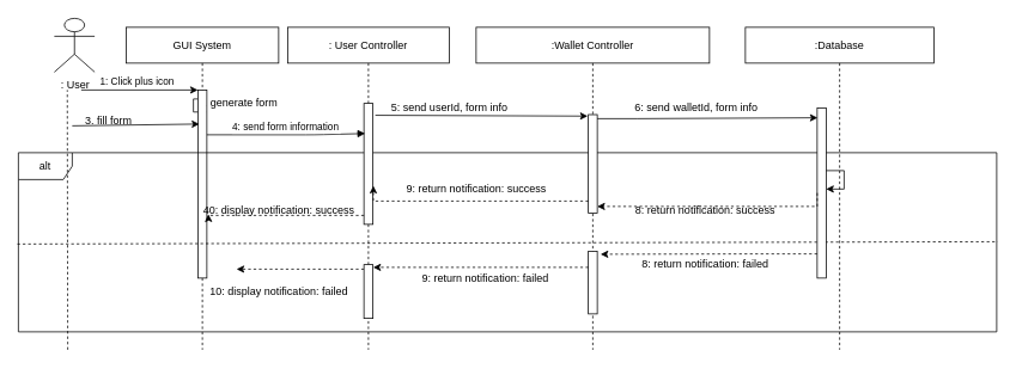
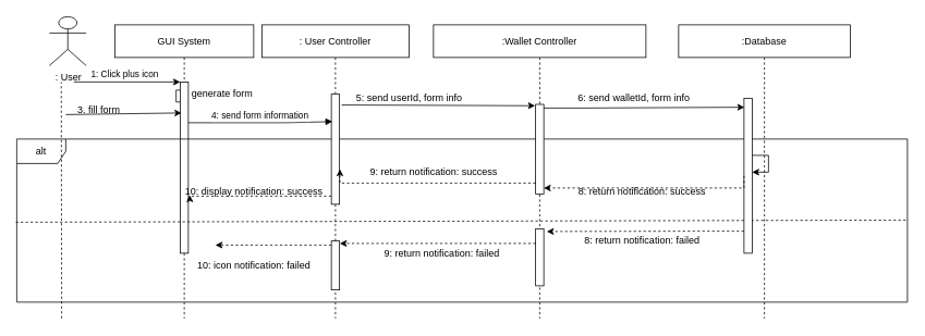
  <mxCell id="0" />
  <mxCell id="1" parent="0" />
  <mxCell id="2" value="GUI System" style="shape=umlLifeline;perimeter=lifelinePerimeter;container=1;collapsible=0;recursiveResize=0;rounded=0;shadow=0;strokeWidth=1;" vertex="1" parent="1"><mxGeometry x="140" y="30" width="170" height="360" as="geometry" /></mxCell>
  <mxCell id="3" style="edgeStyle=orthogonalEdgeStyle;rounded=0;orthogonalLoop=1;jettySize=auto;html=1;entryX=1.033;entryY=0.117;entryDx=0;entryDy=0;entryPerimeter=0;" edge="1" parent="2" source="5" target="5"><mxGeometry relative="1" as="geometry"><Array as="points"><mxPoint x="75" y="80" /><mxPoint x="75" y="95" /></Array></mxGeometry></mxCell>
  <mxCell id="4" value="2. generate form" style="text;html=1;strokeColor=none;fillColor=none;align=center;verticalAlign=middle;whiteSpace=wrap;rounded=0;" vertex="1" parent="2"><mxGeometry x="70" y="70" width="110" height="30" as="geometry" /></mxCell>
  <mxCell id="5" value="" style="points=[];perimeter=orthogonalPerimeter;rounded=0;shadow=0;strokeWidth=1;" vertex="1" parent="2"><mxGeometry x="80" y="70" width="10" height="210" as="geometry" /></mxCell>
  <mxCell id="6" value=": User Controller" style="shape=umlLifeline;perimeter=lifelinePerimeter;container=1;collapsible=0;recursiveResize=0;rounded=0;shadow=0;strokeWidth=1;" vertex="1" parent="1"><mxGeometry x="320" y="30" width="180" height="360" as="geometry" /></mxCell>
  <mxCell id="7" value="alt" style="shape=umlFrame;whiteSpace=wrap;html=1;" vertex="1" parent="6"><mxGeometry x="-300" y="140" width="1090" height="200" as="geometry" /></mxCell>
  <mxCell id="8" value="" style="points=[];perimeter=orthogonalPerimeter;rounded=0;shadow=0;strokeWidth=1;" vertex="1" parent="6"><mxGeometry x="85" y="85" width="10" height="135" as="geometry" /></mxCell>
  <mxCell id="9" value="" style="endArrow=none;dashed=1;html=1;rounded=0;exitX=-0.001;exitY=0.51;exitDx=0;exitDy=0;exitPerimeter=0;entryX=1.001;entryY=0.497;entryDx=0;entryDy=0;entryPerimeter=0;" edge="1" parent="6" source="7" target="7"><mxGeometry width="50" height="50" relative="1" as="geometry"><mxPoint x="150" y="170" as="sourcePoint" /><mxPoint x="200" y="120" as="targetPoint" /></mxGeometry></mxCell>
  <mxCell id="10" value="8: return notification: success" style="text;html=1;align=center;verticalAlign=middle;resizable=0;points=[];autosize=1;strokeColor=none;fillColor=none;" vertex="1" parent="6"><mxGeometry x="375" y="190" width="180" height="30" as="geometry" /></mxCell>
  <mxCell id="11" value="9: return notification: success" style="text;html=1;align=center;verticalAlign=middle;resizable=0;points=[];autosize=1;strokeColor=none;fillColor=none;" vertex="1" parent="6"><mxGeometry x="120" y="165" width="180" height="30" as="geometry" /></mxCell>
- <mxCell id="12" value="40: display notification: success" style="text;html=1;align=center;verticalAlign=middle;resizable=0;points=[];autosize=1;strokeColor=none;fillColor=none;" vertex="1" parent="6"><mxGeometry x="-105" y="190" width="190" height="30" as="geometry" /></mxCell>
+ <mxCell id="12" value="10: display notification: success" style="text;html=1;align=center;verticalAlign=middle;resizable=0;points=[];autosize=1;strokeColor=none;fillColor=none;" vertex="1" parent="6"><mxGeometry x="-105" y="190" width="190" height="30" as="geometry" /></mxCell>
  <mxCell id="13" value="8: return notification: failed" style="text;html=1;align=center;verticalAlign=middle;resizable=0;points=[];autosize=1;strokeColor=none;fillColor=none;" vertex="1" parent="6"><mxGeometry x="385" y="250" width="160" height="30" as="geometry" /></mxCell>
  <mxCell id="14" style="edgeStyle=orthogonalEdgeStyle;rounded=0;orthogonalLoop=1;jettySize=auto;html=1;entryX=0.223;entryY=0.65;entryDx=0;entryDy=0;entryPerimeter=0;dashed=1;" edge="1" parent="6" source="15" target="7"><mxGeometry relative="1" as="geometry"><Array as="points"><mxPoint x="-10" y="270" /><mxPoint x="-10" y="270" /></Array></mxGeometry></mxCell>
  <mxCell id="15" value="" style="points=[];perimeter=orthogonalPerimeter;rounded=0;shadow=0;strokeWidth=1;" vertex="1" parent="6"><mxGeometry x="85" y="265" width="10" height="60" as="geometry" /></mxCell>
  <mxCell id="16" value="9: return notification: failed" style="text;html=1;align=center;verticalAlign=middle;resizable=0;points=[];autosize=1;strokeColor=none;fillColor=none;" vertex="1" parent="6"><mxGeometry x="140" y="265" width="160" height="30" as="geometry" /></mxCell>
- <mxCell id="17" value="10: display notification: failed" style="text;html=1;align=center;verticalAlign=middle;resizable=0;points=[];autosize=1;strokeColor=none;fillColor=none;" vertex="1" parent="6"><mxGeometry x="-100" y="280" width="180" height="30" as="geometry" /></mxCell>
+ <mxCell id="17" value="10: icon notification: failed" style="text;html=1;align=center;verticalAlign=middle;resizable=0;points=[];autosize=1;strokeColor=none;fillColor=none;" vertex="1" parent="6"><mxGeometry x="-100" y="280" width="180" height="30" as="geometry" /></mxCell>
  <mxCell id="18" value="4: send form information" style="verticalAlign=bottom;endArrow=block;entryX=0.133;entryY=0.249;shadow=0;strokeWidth=1;entryDx=0;entryDy=0;entryPerimeter=0;" edge="1" parent="1" source="5" target="8"><mxGeometry relative="1" as="geometry"><mxPoint x="295" y="110" as="sourcePoint" /><Array as="points"><mxPoint x="230" y="150" /><mxPoint x="350" y="150" /></Array></mxGeometry></mxCell>
  <mxCell id="19" value=": User" style="shape=umlActor;verticalLabelPosition=bottom;verticalAlign=top;html=1;outlineConnect=0;" vertex="1" parent="1"><mxGeometry x="60" y="20" width="45" height="60" as="geometry" /></mxCell>
  <mxCell id="20" value="" style="endArrow=none;dashed=1;html=1;rounded=0;" edge="1" parent="1"><mxGeometry width="50" height="50" relative="1" as="geometry"><mxPoint x="75" y="390" as="sourcePoint" /><mxPoint x="74.5" y="100" as="targetPoint" /></mxGeometry></mxCell>
  <mxCell id="21" value=":Wallet Controller" style="shape=umlLifeline;perimeter=lifelinePerimeter;container=1;collapsible=0;recursiveResize=0;rounded=0;shadow=0;strokeWidth=1;" vertex="1" parent="1"><mxGeometry x="530" y="30" width="260" height="360" as="geometry" /></mxCell>
  <mxCell id="22" value="" style="points=[];perimeter=orthogonalPerimeter;rounded=0;shadow=0;strokeWidth=1;" vertex="1" parent="21"><mxGeometry x="125" y="97.5" width="10" height="110" as="geometry" /></mxCell>
  <mxCell id="23" value="" style="points=[];perimeter=orthogonalPerimeter;rounded=0;shadow=0;strokeWidth=1;" vertex="1" parent="21"><mxGeometry x="125" y="250" width="10" height="70" as="geometry" /></mxCell>
  <mxCell id="24" value="" style="endArrow=classic;html=1;rounded=0;" edge="1" parent="1" target="5"><mxGeometry width="50" height="50" relative="1" as="geometry"><mxPoint x="90" y="100" as="sourcePoint" /><mxPoint x="430" y="60" as="targetPoint" /></mxGeometry></mxCell>
  <mxCell id="25" value="1: Click plus icon" style="edgeLabel;html=1;align=center;verticalAlign=middle;resizable=0;points=[];" vertex="1" connectable="0" parent="24"><mxGeometry x="-0.354" y="1" relative="1" as="geometry"><mxPoint x="19" y="-9" as="offset" /></mxGeometry></mxCell>
  <mxCell id="26" value="" style="endArrow=classic;html=1;rounded=0;entryX=-0.067;entryY=0.015;entryDx=0;entryDy=0;entryPerimeter=0;exitX=1.267;exitY=0.098;exitDx=0;exitDy=0;exitPerimeter=0;" edge="1" parent="1" source="8" target="22"><mxGeometry width="50" height="50" relative="1" as="geometry"><mxPoint x="410" y="120" as="sourcePoint" /><mxPoint x="430" y="60" as="targetPoint" /></mxGeometry></mxCell>
  <mxCell id="27" value="5: send userId, form info" style="text;html=1;align=center;verticalAlign=middle;resizable=0;points=[];autosize=1;strokeColor=none;fillColor=none;" vertex="1" parent="1"><mxGeometry x="425" y="105" width="150" height="30" as="geometry" /></mxCell>
  <mxCell id="28" value=":Database" style="shape=umlLifeline;perimeter=lifelinePerimeter;container=1;collapsible=0;recursiveResize=0;rounded=0;shadow=0;strokeWidth=1;" vertex="1" parent="1"><mxGeometry x="830" y="30" width="210" height="360" as="geometry" /></mxCell>
  <mxCell id="29" value="" style="points=[];perimeter=orthogonalPerimeter;rounded=0;shadow=0;strokeWidth=1;" vertex="1" parent="28"><mxGeometry x="80" y="90" width="10" height="190" as="geometry" /></mxCell>
  <mxCell id="30" style="edgeStyle=orthogonalEdgeStyle;rounded=0;orthogonalLoop=1;jettySize=auto;html=1;entryX=1;entryY=0.477;entryDx=0;entryDy=0;entryPerimeter=0;" edge="1" parent="28" source="29" target="29"><mxGeometry relative="1" as="geometry"><Array as="points"><mxPoint x="110" y="160" /><mxPoint x="110" y="181" /></Array></mxGeometry></mxCell>
  <mxCell id="31" style="edgeStyle=orthogonalEdgeStyle;rounded=0;orthogonalLoop=1;jettySize=auto;html=1;entryX=1.167;entryY=0.661;entryDx=0;entryDy=0;entryPerimeter=0;dashed=1;" edge="1" parent="1" source="8" target="5"><mxGeometry relative="1" as="geometry"><Array as="points"><mxPoint x="232" y="240" /></Array></mxGeometry></mxCell>
  <mxCell id="32" style="edgeStyle=orthogonalEdgeStyle;rounded=0;orthogonalLoop=1;jettySize=auto;html=1;entryX=0.048;entryY=0.01;entryDx=0;entryDy=0;entryPerimeter=0;" edge="1" parent="1" source="22"><mxGeometry relative="1" as="geometry"><Array as="points"><mxPoint x="710" y="132" /><mxPoint x="710" y="132" /></Array><mxPoint x="910.48" y="131" as="targetPoint" /></mxGeometry></mxCell>
  <mxCell id="33" value="6: send walletId, form info" style="text;html=1;align=center;verticalAlign=middle;resizable=0;points=[];autosize=1;strokeColor=none;fillColor=none;" vertex="1" parent="1"><mxGeometry x="695" y="105" width="160" height="30" as="geometry" /></mxCell>
  <mxCell id="34" style="edgeStyle=orthogonalEdgeStyle;rounded=0;orthogonalLoop=1;jettySize=auto;html=1;dashed=1;" edge="1" parent="1" target="22"><mxGeometry relative="1" as="geometry"><Array as="points"><mxPoint x="910" y="230" /></Array><mxPoint x="910" y="215" as="sourcePoint" /></mxGeometry></mxCell>
  <mxCell id="35" style="edgeStyle=orthogonalEdgeStyle;rounded=0;orthogonalLoop=1;jettySize=auto;html=1;entryX=1.048;entryY=0.681;entryDx=0;entryDy=0;entryPerimeter=0;dashed=1;" edge="1" parent="1" source="22" target="8"><mxGeometry relative="1" as="geometry"><Array as="points"><mxPoint x="550" y="224" /><mxPoint x="550" y="224" /></Array></mxGeometry></mxCell>
  <mxCell id="36" value="" style="endArrow=classic;html=1;rounded=0;entryX=0.167;entryY=0.181;entryDx=0;entryDy=0;entryPerimeter=0;" edge="1" parent="1" target="5"><mxGeometry width="50" height="50" relative="1" as="geometry"><mxPoint x="80" y="140" as="sourcePoint" /><mxPoint x="520" y="150" as="targetPoint" /></mxGeometry></mxCell>
  <mxCell id="37" value="3. fill form" style="text;html=1;align=center;verticalAlign=middle;resizable=0;points=[];autosize=1;strokeColor=none;fillColor=none;" vertex="1" parent="1"><mxGeometry x="80" y="120" width="80" height="30" as="geometry" /></mxCell>
  <mxCell id="38" style="edgeStyle=orthogonalEdgeStyle;rounded=0;orthogonalLoop=1;jettySize=auto;html=1;entryX=1.367;entryY=0.048;entryDx=0;entryDy=0;entryPerimeter=0;dashed=1;" edge="1" parent="1" source="29" target="23"><mxGeometry relative="1" as="geometry"><Array as="points"><mxPoint x="840" y="283" /><mxPoint x="840" y="283" /></Array></mxGeometry></mxCell>
  <mxCell id="39" style="edgeStyle=orthogonalEdgeStyle;rounded=0;orthogonalLoop=1;jettySize=auto;html=1;entryX=1.033;entryY=0.05;entryDx=0;entryDy=0;entryPerimeter=0;dashed=1;" edge="1" parent="1" source="23" target="15"><mxGeometry relative="1" as="geometry"><Array as="points"><mxPoint x="560" y="298" /><mxPoint x="560" y="298" /></Array></mxGeometry></mxCell>
